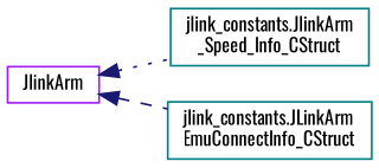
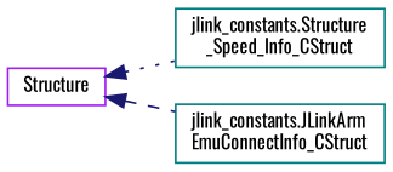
  digraph {
    fontname=Oswald
    rankdir=LR
    node [color=teal fillcolor=white fontname=Oswald fontsize=10 shape=record style=filled]
    edge [color=midnightblue dir=back fontname=Oswald fontsize=10 labelfontname=Helvetica labelfontsize=10]
-   n1 [color=purple height=0.2 label=JlinkArm width=0.4]
-   n2 [height=0.2 label="jlink_constants.JlinkArm\l_Speed_Info_CStruct" width=0.4]
+   n1 [color=purple height=0.2 label=Structure width=0.4]
+   n2 [height=0.2 label="jlink_constants.Structure\l_Speed_Info_CStruct" width=0.4]
    n3 [height=0.2 label="jlink_constants.JLinkArm\lEmuConnectInfo_CStruct" width=0.4]
    n1 -> n2 [style=dotted]
    n1 -> n3 [style=dashed]
  }
